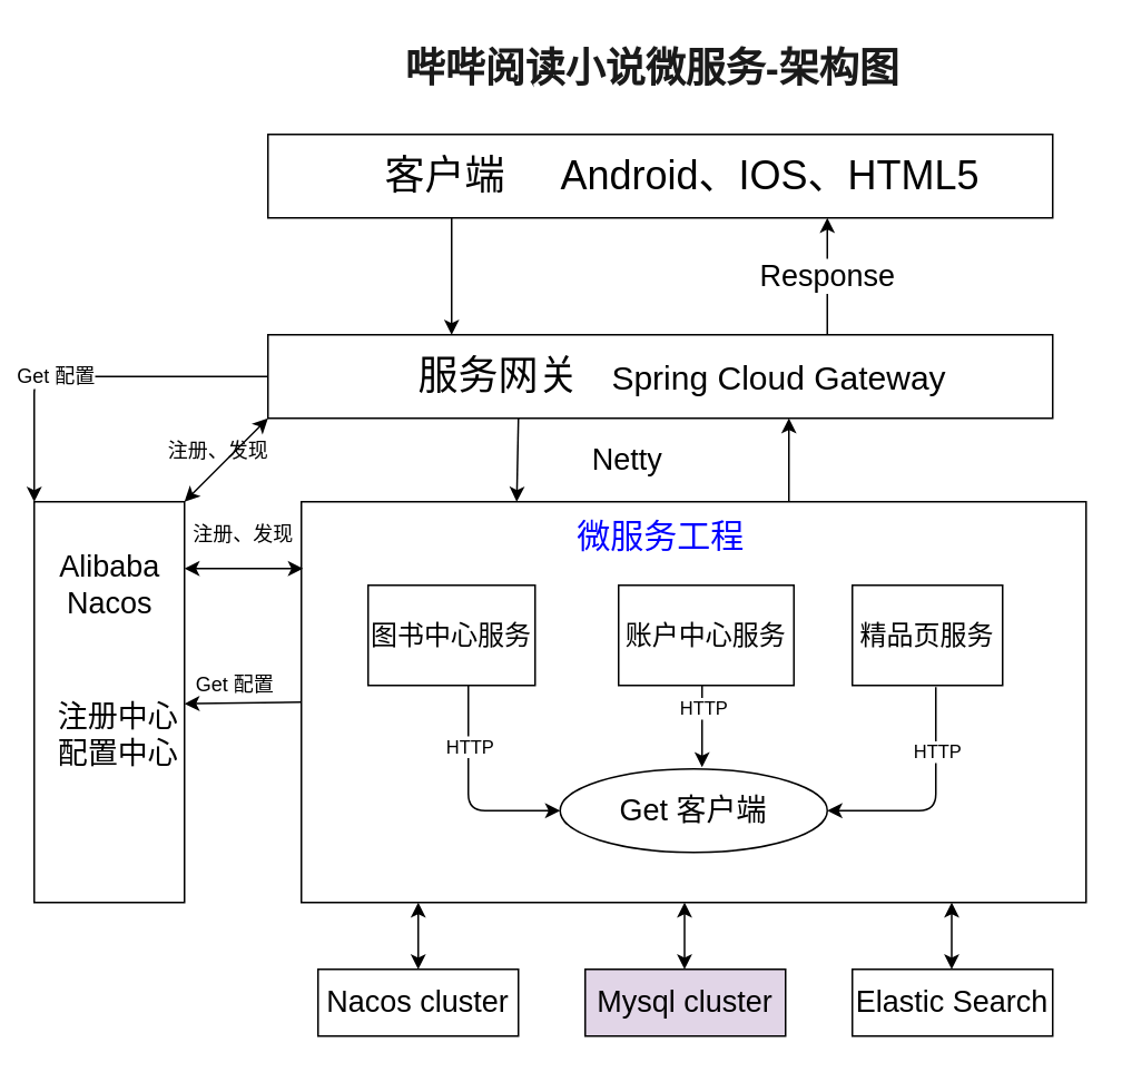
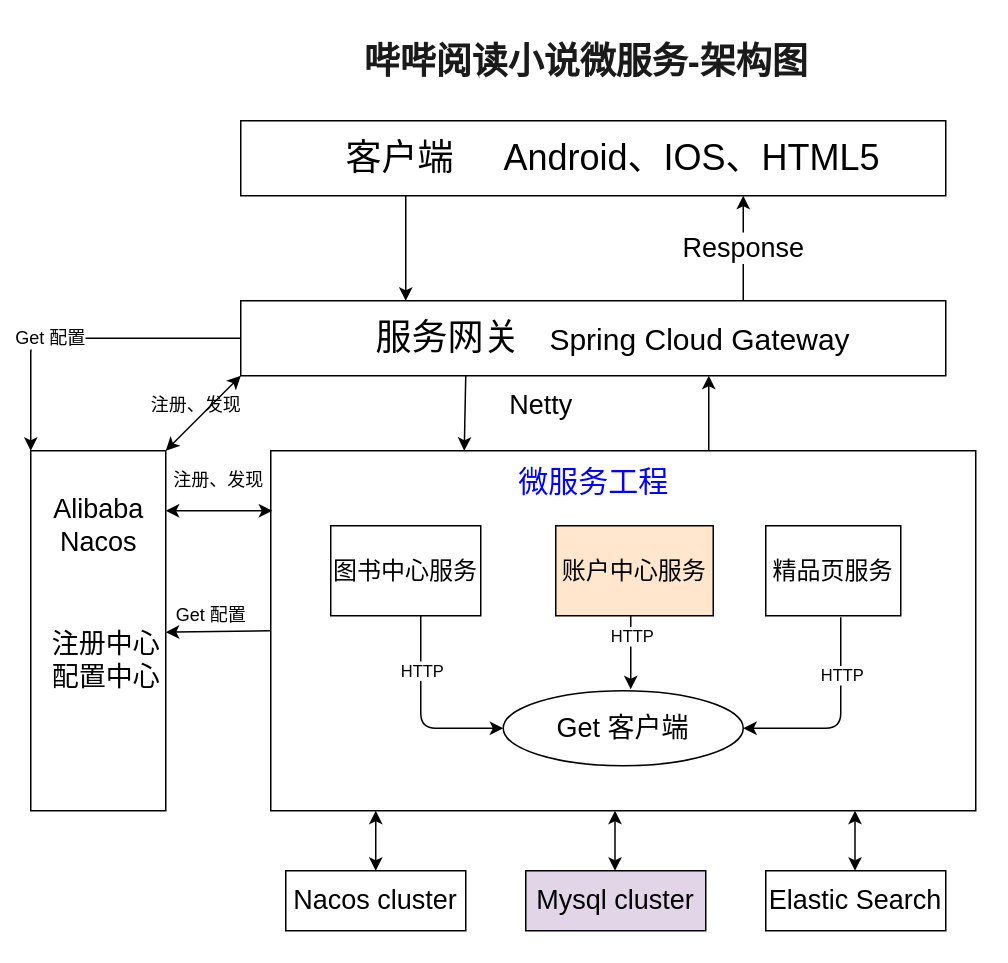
  <mxCell id="0" />
  <mxCell id="1" parent="0" />
  <mxCell id="2" value="&lt;font style=&quot;font-size: 24px&quot; color=&quot;#1a1a1a&quot;&gt;&lt;b&gt;哔哔阅读小说微服务-架构图&lt;/b&gt;&lt;/font&gt;" style="text;html=1;resizable=0;autosize=1;align=center;verticalAlign=middle;points=[];fillColor=none;strokeColor=none;rounded=0;fontSize=26;" vertex="1" parent="1"><mxGeometry x="235" width="310" height="40" as="geometry" y="20" /></mxCell>
  <mxCell id="3" value="&lt;font style=&quot;font-size: 24px&quot;&gt;&amp;nbsp; &amp;nbsp; 客户端&amp;nbsp; &amp;nbsp; &amp;nbsp;Android、IOS、HTML5&lt;/font&gt;" style="rounded=0;whiteSpace=wrap;html=1;" vertex="1" parent="1"><mxGeometry x="160" y="80" width="470" height="50" as="geometry" /></mxCell>
  <mxCell id="4" value="&lt;font style=&quot;font-size: 24px&quot;&gt;&amp;nbsp; &amp;nbsp; 服务网关&amp;nbsp; &amp;nbsp;&lt;/font&gt;&lt;font style=&quot;font-size: 20px&quot;&gt;Spring Cloud Gateway&lt;/font&gt;" style="rounded=0;whiteSpace=wrap;html=1;" vertex="1" parent="1"><mxGeometry x="160" y="200" width="470" height="50" as="geometry" /></mxCell>
  <mxCell id="5" value="&lt;font style=&quot;font-size: 18px&quot;&gt;Response&lt;/font&gt;" style="endArrow=classic;html=1;" edge="1" parent="1"><mxGeometry width="50" height="50" relative="1" as="geometry"><mxPoint x="495" y="200" as="sourcePoint" /><mxPoint x="495" y="130" as="targetPoint" /></mxGeometry></mxCell>
  <mxCell id="6" value="" style="endArrow=classic;html=1;" edge="1" parent="1"><mxGeometry width="50" height="50" relative="1" as="geometry"><mxPoint x="270" y="130" as="sourcePoint" /><mxPoint x="270" y="200" as="targetPoint" /></mxGeometry></mxCell>
  <mxCell id="7" value="" style="rounded=0;whiteSpace=wrap;html=1;" vertex="1" parent="1"><mxGeometry x="20" y="300" width="90" height="240" as="geometry" /></mxCell>
  <mxCell id="8" value="&lt;font style=&quot;font-size: 18px&quot;&gt;&lt;span&gt;注册中心&lt;/span&gt;&lt;br&gt;&lt;span&gt;配置中心&lt;/span&gt;&lt;/font&gt;" style="text;html=1;resizable=0;autosize=1;align=center;verticalAlign=middle;points=[];fillColor=none;strokeColor=none;rounded=0;" vertex="1" parent="1"><mxGeometry x="25" y="420" width="90" height="40" as="geometry" /></mxCell>
  <mxCell id="9" value="&lt;font style=&quot;font-size: 18px&quot;&gt;Alibaba&lt;br&gt;Nacos&lt;br&gt;&lt;/font&gt;" style="text;html=1;resizable=0;autosize=1;align=center;verticalAlign=middle;points=[];fillColor=none;strokeColor=none;rounded=0;" vertex="1" parent="1"><mxGeometry x="25" y="330" width="80" height="40" as="geometry" /></mxCell>
  <mxCell id="10" value="" style="rounded=0;whiteSpace=wrap;html=1;" vertex="1" parent="1"><mxGeometry x="180" y="300" width="470" height="240" as="geometry" /></mxCell>
- <mxCell id="11" value="&lt;font style=&quot;font-size: 16px&quot;&gt;账户中心服务&lt;/font&gt;" style="rounded=0;whiteSpace=wrap;html=1;" vertex="1" parent="1"><mxGeometry x="370" y="350" width="105" height="60" as="geometry" /></mxCell>
+ <mxCell id="11" value="&lt;font style=&quot;font-size: 16px&quot;&gt;账户中心服务&lt;/font&gt;" style="rounded=0;whiteSpace=wrap;html=1;fillColor=#ffe6cc;" vertex="1" parent="1"><mxGeometry x="370" y="350" width="105" height="60" as="geometry" /></mxCell>
  <mxCell id="12" value="&lt;font style=&quot;font-size: 16px&quot;&gt;图书中心服务&lt;/font&gt;" style="rounded=0;whiteSpace=wrap;html=1;fontSize=16;" vertex="1" parent="1"><mxGeometry x="220" y="350" width="100" height="60" as="geometry" /></mxCell>
  <mxCell id="13" value="&lt;font style=&quot;font-size: 16px&quot;&gt;精品页服务&lt;/font&gt;" style="rounded=0;whiteSpace=wrap;html=1;" vertex="1" parent="1"><mxGeometry x="510" y="350" width="90" height="60" as="geometry" /></mxCell>
  <mxCell id="14" value="&lt;font style=&quot;font-size: 18px&quot;&gt;Get 客户端&lt;/font&gt;" style="ellipse;whiteSpace=wrap;html=1;" vertex="1" parent="1"><mxGeometry x="335" y="460" width="160" height="50" as="geometry" /></mxCell>
  <mxCell id="15" value="&lt;font style=&quot;font-size: 20px&quot; color=&quot;#0000ff&quot;&gt;微服务工程&lt;/font&gt;" style="text;html=1;resizable=0;autosize=1;align=center;verticalAlign=middle;points=[];fillColor=none;strokeColor=none;rounded=0;" vertex="1" parent="1"><mxGeometry x="335" y="310" width="120" height="20" as="geometry" /></mxCell>
  <mxCell id="16" value="" style="endArrow=classic;html=1;" edge="1" parent="1"><mxGeometry width="50" height="50" relative="1" as="geometry"><mxPoint x="472" y="300" as="sourcePoint" /><mxPoint x="472" y="250" as="targetPoint" /></mxGeometry></mxCell>
  <mxCell id="17" value="" style="endArrow=classic;html=1;" edge="1" parent="1"><mxGeometry width="50" height="50" relative="1" as="geometry"><mxPoint x="310" y="250" as="sourcePoint" /><mxPoint x="309" y="300" as="targetPoint" /></mxGeometry></mxCell>
- <mxCell id="18" value="&lt;font style=&quot;font-size: 18px&quot;&gt;Netty&lt;/font&gt;" style="text;html=1;align=center;verticalAlign=middle;resizable=0;points=[];autosize=1;" vertex="1" parent="1"><mxGeometry x="345" y="265" width="60" height="20" as="geometry" /></mxCell>
+ <mxCell id="18" value="&lt;font style=&quot;font-size: 18px&quot;&gt;Netty&lt;/font&gt;" style="text;html=1;align=center;verticalAlign=middle;resizable=0;points=[];autosize=1;" vertex="1" parent="1"><mxGeometry x="330" y="260" width="60" height="20" as="geometry" /></mxCell>
  <mxCell id="19" value="" style="endArrow=classic;html=1;" edge="1" parent="1"><mxGeometry width="50" height="50" relative="1" as="geometry"><mxPoint x="180" y="420" as="sourcePoint" /><mxPoint x="110" y="421" as="targetPoint" /></mxGeometry></mxCell>
  <mxCell id="20" value="注册、发现" style="text;html=1;align=center;verticalAlign=middle;resizable=0;points=[];autosize=1;" vertex="1" parent="1"><mxGeometry x="105" y="310" width="80" height="20" as="geometry" /></mxCell>
  <mxCell id="21" value="" style="endArrow=classic;startArrow=classic;html=1;" edge="1" parent="1"><mxGeometry width="50" height="50" relative="1" as="geometry"><mxPoint x="110" y="340" as="sourcePoint" /><mxPoint x="181" y="340" as="targetPoint" /></mxGeometry></mxCell>
  <mxCell id="22" value="&lt;font style=&quot;font-size: 18px&quot;&gt;Nacos cluster&lt;/font&gt;" style="rounded=0;whiteSpace=wrap;html=1;" vertex="1" parent="1"><mxGeometry x="190" y="580" width="120" height="40" as="geometry" /></mxCell>
  <mxCell id="23" value="&lt;font style=&quot;font-size: 18px&quot;&gt;Mysql cluster&lt;/font&gt;" style="rounded=0;whiteSpace=wrap;html=1;fillColor=#e1d5e7;" vertex="1" parent="1"><mxGeometry x="350" y="580" width="120" height="40" as="geometry" /></mxCell>
  <mxCell id="24" value="&lt;font style=&quot;font-size: 18px&quot;&gt;Elastic Search&lt;/font&gt;" style="rounded=0;whiteSpace=wrap;html=1;" vertex="1" parent="1"><mxGeometry x="510" y="580" width="120" height="40" as="geometry" /></mxCell>
  <mxCell id="25" value="" style="endArrow=classic;startArrow=classic;html=1;" edge="1" parent="1" source="22"><mxGeometry width="50" height="50" relative="1" as="geometry"><mxPoint x="200" y="590" as="sourcePoint" /><mxPoint x="250" y="540" as="targetPoint" /></mxGeometry></mxCell>
  <mxCell id="26" value="" style="endArrow=classic;startArrow=classic;html=1;" edge="1" parent="1"><mxGeometry width="50" height="50" relative="1" as="geometry"><mxPoint x="409.5" y="580" as="sourcePoint" /><mxPoint x="409.5" y="540" as="targetPoint" /></mxGeometry></mxCell>
  <mxCell id="27" value="" style="endArrow=classic;startArrow=classic;html=1;" edge="1" parent="1"><mxGeometry width="50" height="50" relative="1" as="geometry"><mxPoint x="569.5" y="580" as="sourcePoint" /><mxPoint x="569.5" y="540" as="targetPoint" /></mxGeometry></mxCell>
  <mxCell id="28" value="" style="endArrow=classic;startArrow=classic;html=1;" edge="1" parent="1"><mxGeometry width="50" height="50" relative="1" as="geometry"><mxPoint x="110" y="300" as="sourcePoint" /><mxPoint x="160" y="250" as="targetPoint" /></mxGeometry></mxCell>
  <mxCell id="29" value="&lt;font style=&quot;font-size: 12px&quot;&gt;注册、发现&lt;/font&gt;" style="text;html=1;align=center;verticalAlign=middle;resizable=0;points=[];autosize=1;" vertex="1" parent="1"><mxGeometry x="90" y="260" width="80" height="20" as="geometry" /></mxCell>
  <mxCell id="30" value="" style="endArrow=classic;html=1;exitX=0;exitY=0.5;exitDx=0;exitDy=0;entryX=0;entryY=0;entryDx=0;entryDy=0;" edge="1" parent="1" source="4" target="7"><mxGeometry width="50" height="50" relative="1" as="geometry"><mxPoint x="10" y="240" as="sourcePoint" /><mxPoint x="60" y="190" as="targetPoint" /><Array as="points"><mxPoint x="20" y="225" /></Array></mxGeometry></mxCell>
  <mxCell id="31" value="&lt;font style=&quot;font-size: 12px&quot;&gt;Get 配置&lt;/font&gt;" style="edgeLabel;html=1;align=center;verticalAlign=middle;resizable=0;points=[];" vertex="1" connectable="0" parent="30"><mxGeometry x="0.187" y="-1" relative="1" as="geometry"><mxPoint as="offset" /></mxGeometry></mxCell>
  <mxCell id="32" value="Get 配置" style="text;html=1;align=center;verticalAlign=middle;resizable=0;points=[];autosize=1;" vertex="1" parent="1"><mxGeometry x="110" y="400" width="60" height="20" as="geometry" /></mxCell>
  <mxCell id="33" value="" style="endArrow=classic;html=1;" edge="1" parent="1"><mxGeometry width="50" height="50" relative="1" as="geometry"><mxPoint x="420" y="410" as="sourcePoint" /><mxPoint x="420" y="459" as="targetPoint" /></mxGeometry></mxCell>
  <mxCell id="34" value="HTTP" style="edgeLabel;html=1;align=center;verticalAlign=middle;resizable=0;points=[];" vertex="1" connectable="0" parent="33"><mxGeometry x="-0.453" relative="1" as="geometry"><mxPoint as="offset" /></mxGeometry></mxCell>
  <mxCell id="35" value="" style="endArrow=classic;html=1;entryX=0;entryY=0.5;entryDx=0;entryDy=0;" edge="1" parent="1" target="14"><mxGeometry width="50" height="50" relative="1" as="geometry"><mxPoint x="280" y="410" as="sourcePoint" /><mxPoint x="280" y="459" as="targetPoint" /><Array as="points"><mxPoint x="280" y="485" /></Array></mxGeometry></mxCell>
  <mxCell id="36" value="HTTP" style="edgeLabel;html=1;align=center;verticalAlign=middle;resizable=0;points=[];" vertex="1" connectable="0" parent="35"><mxGeometry x="-0.453" relative="1" as="geometry"><mxPoint as="offset" /></mxGeometry></mxCell>
  <mxCell id="37" value="" style="endArrow=classic;html=1;entryX=1;entryY=0.5;entryDx=0;entryDy=0;" edge="1" parent="1" target="14"><mxGeometry width="50" height="50" relative="1" as="geometry"><mxPoint x="560" y="411" as="sourcePoint" /><mxPoint x="560" y="460" as="targetPoint" /><Array as="points"><mxPoint x="560" y="485" /></Array></mxGeometry></mxCell>
  <mxCell id="38" value="HTTP" style="edgeLabel;html=1;align=center;verticalAlign=middle;resizable=0;points=[];" vertex="1" connectable="0" parent="37"><mxGeometry x="-0.453" relative="1" as="geometry"><mxPoint as="offset" /></mxGeometry></mxCell>
